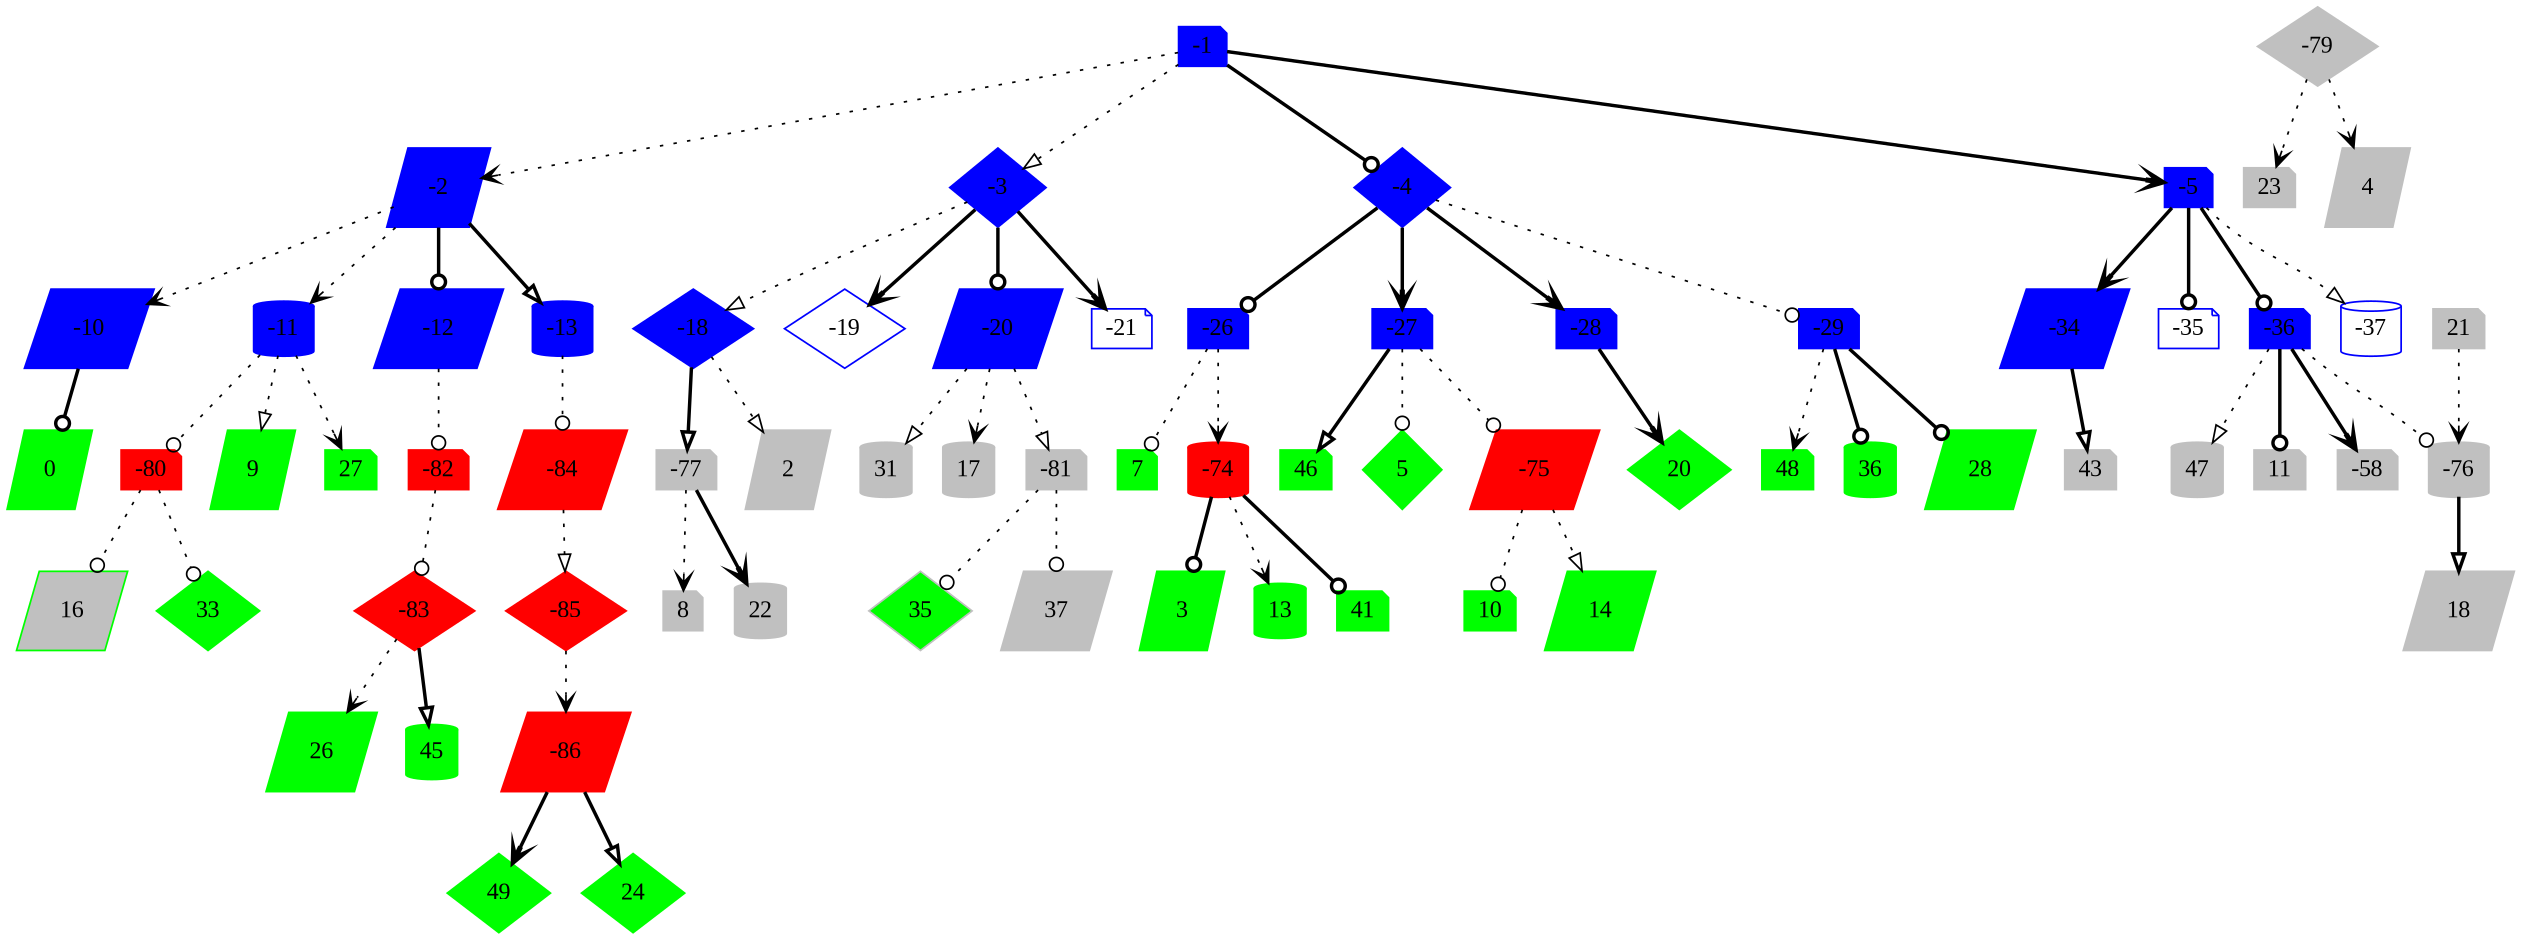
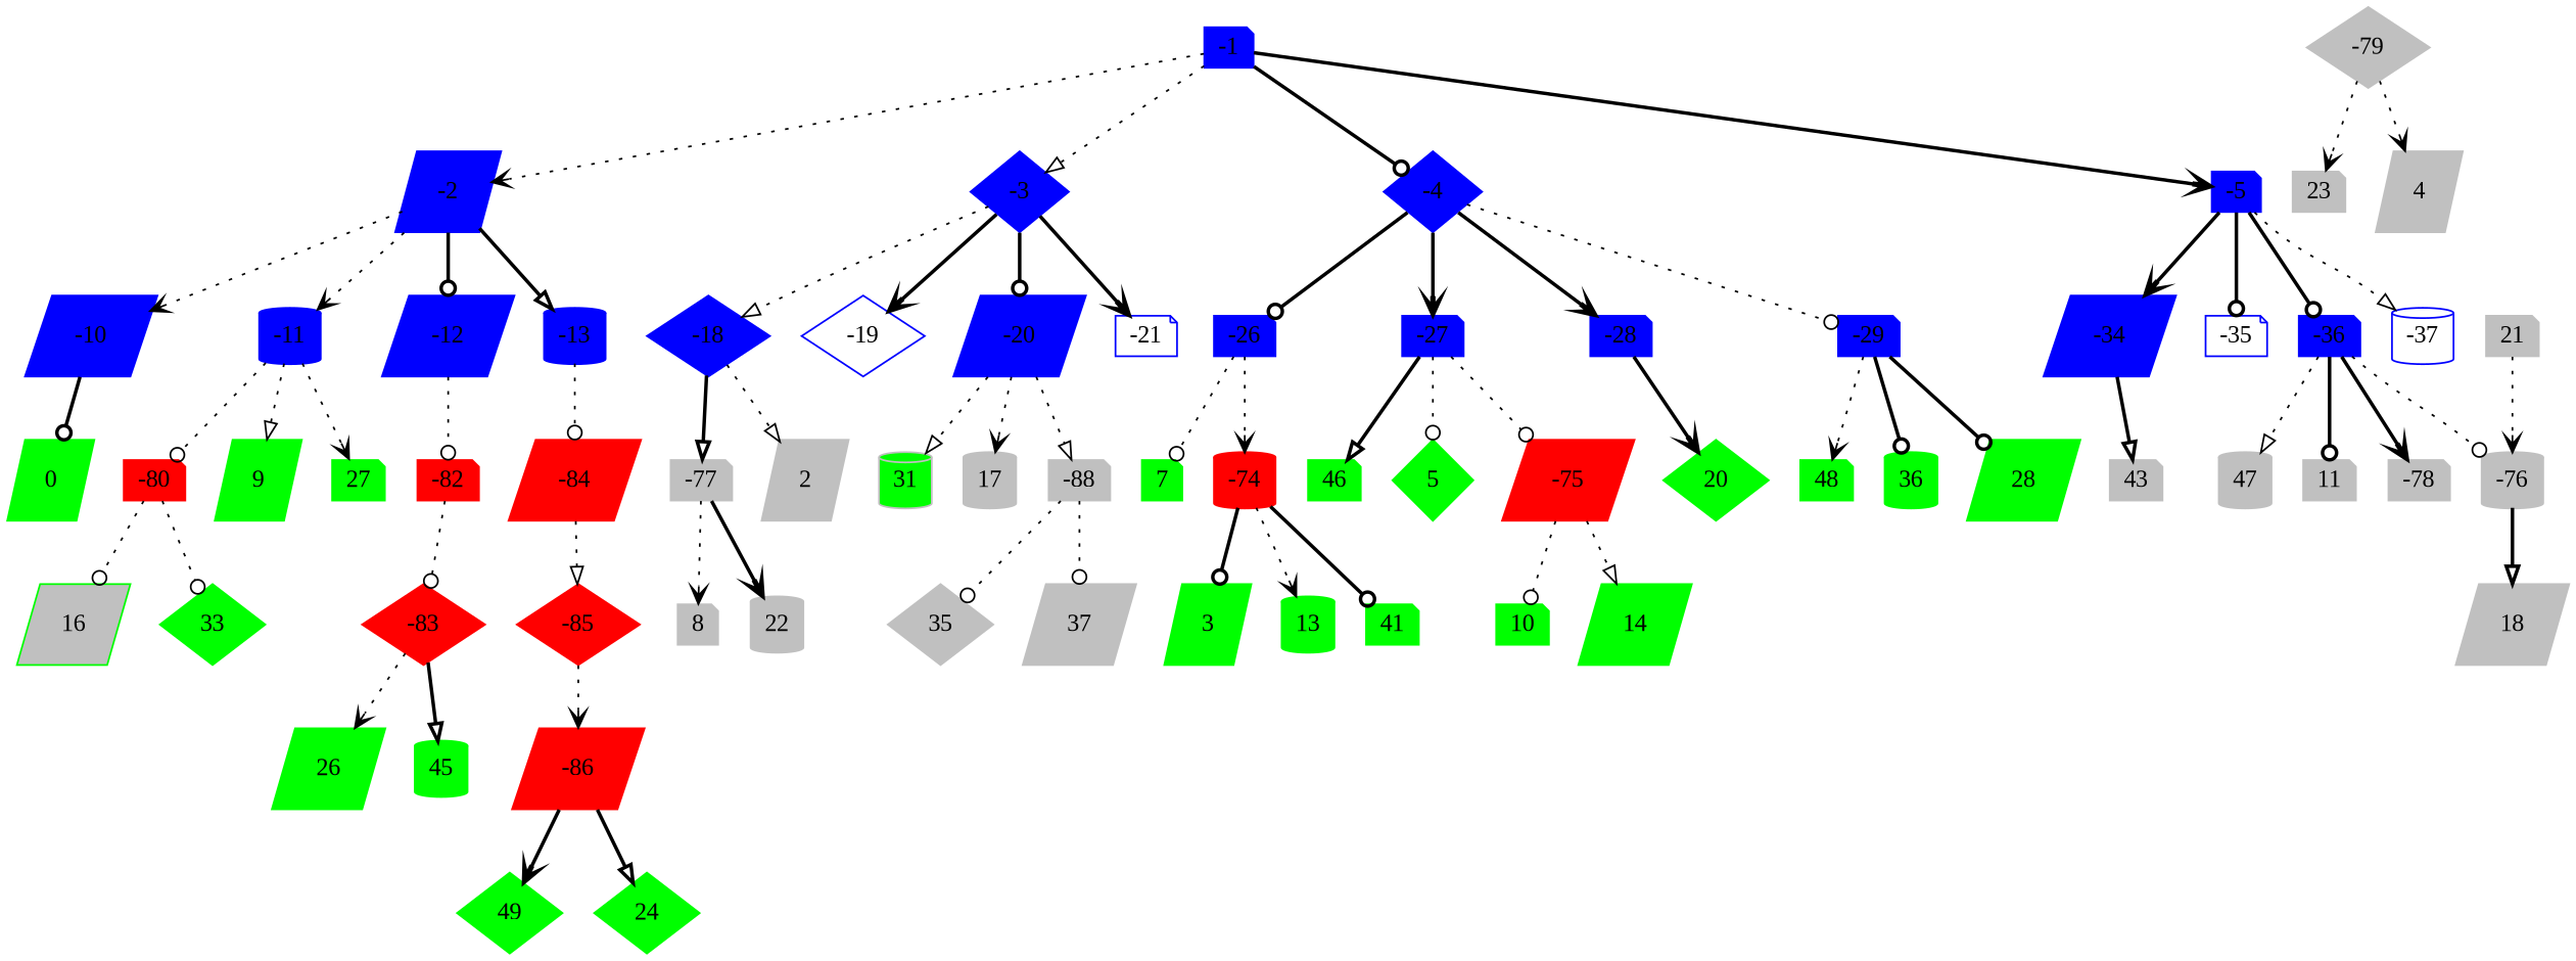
  digraph {
    fontname="Liberation Serif"
    node [color=blue fontname="Liberation Serif" shape=note style=filled]
    edge [arrowhead=odot fontname="Liberation Serif" style=dotted]
    -1 [height=0.2 width=0.2]
    -2 [height=0.2 shape=parallelogram width=0.2]
    -3 [height=0.2 shape=diamond width=0.2]
    -4 [height=0.2 shape=diamond width=0.2]
    -5 [height=0.2 width=0.2]
    -10 [height=0.2 shape=parallelogram width=0.2]
    -11 [height=0.2 shape=cylinder width=0.2]
    -12 [height=0.2 shape=parallelogram width=0.2]
    -13 [height=0.2 shape=cylinder width=0.2]
    -18 [height=0.2 shape=diamond width=0.2]
    -19 [height=0.2 shape=diamond width=0.2 style=""]
    -20 [height=0.2 shape=parallelogram width=0.2]
    -21 [height=0.2 width=0.2 style=""]
    -26 [height=0.2 width=0.2]
    -27 [height=0.2 width=0.2]
    -28 [height=0.2 width=0.2]
    -29 [height=0.2 width=0.2]
    -34 [height=0.2 shape=parallelogram width=0.2]
    -35 [height=0.2 width=0.2 style=""]
    -36 [height=0.2 width=0.2]
    -37 [height=0.2 shape=cylinder width=0.2 style=""]
    0 [color=green height=0.2 shape=parallelogram width=0.2]
    -80 [color=red height=0.2 width=0.2]
    9 [color=green height=0.2 shape=parallelogram width=0.2]
    27 [color=green height=0.2 width=0.2]
    -82 [color=red height=0.2 width=0.2]
    -84 [color=red height=0.2 shape=parallelogram width=0.2]
    16 [color=green fillcolor=grey height=0.2 shape=parallelogram width=0.2]
    33 [color=green height=0.2 shape=diamond width=0.2]
    -83 [color=red height=0.2 shape=diamond width=0.2]
    26 [color=green height=0.2 shape=parallelogram width=0.2]
    45 [color=green height=0.2 shape=cylinder width=0.2]
    -85 [color=red height=0.2 shape=diamond width=0.2]
    -86 [color=red height=0.2 shape=parallelogram width=0.2]
    49 [color=green height=0.2 shape=diamond width=0.2]
    24 [color=green height=0.2 shape=diamond width=0.2]
    -77 [color=grey height=0.2 width=0.2]
    2 [color=grey height=0.2 shape=parallelogram width=0.2]
-   31 [color=grey height=0.2 shape=cylinder width=0.2]
+   31 [color=grey height=0.2 shape=cylinder width=0.2 fillcolor=green]
    17 [color=grey height=0.2 shape=cylinder width=0.2]
-   -81 [color=grey height=0.2 width=0.2]
+   -81 [color=grey height=0.2 width=0.2 label=-88]
    8 [color=grey height=0.2 width=0.2]
    22 [color=grey height=0.2 shape=cylinder width=0.2]
-   35 [color=grey height=0.2 shape=diamond width=0.2 fillcolor=green]
+   35 [color=grey height=0.2 shape=diamond width=0.2]
    37 [color=grey height=0.2 shape=parallelogram width=0.2]
    7 [color=green height=0.2 width=0.2]
    -74 [color=red height=0.2 shape=cylinder width=0.2]
    46 [color=green height=0.2 width=0.2]
    5 [color=green height=0.2 shape=diamond width=0.2]
    -75 [color=red height=0.2 shape=parallelogram width=0.2]
    20 [color=green height=0.2 shape=diamond width=0.2]
    48 [color=green height=0.2 width=0.2]
    36 [color=green height=0.2 shape=cylinder width=0.2]
    28 [color=green height=0.2 shape=parallelogram width=0.2]
    3 [color=green height=0.2 shape=parallelogram width=0.2]
    13 [color=green height=0.2 shape=cylinder width=0.2]
    41 [color=green height=0.2 width=0.2]
    10 [color=green height=0.2 width=0.2]
    14 [color=green height=0.2 shape=parallelogram width=0.2]
    43 [color=grey height=0.2 width=0.2]
    47 [color=grey height=0.2 shape=cylinder width=0.2]
    -76 [color=grey height=0.2 shape=cylinder width=0.2]
    11 [color=grey height=0.2 width=0.2]
-   -78 [color=grey height=0.2 width=0.2 label=-58]
+   -78 [color=grey height=0.2 width=0.2]
    18 [color=grey height=0.2 shape=parallelogram width=0.2]
    21 [color=grey height=0.2 width=0.2]
    -79 [color=grey height=0.2 shape=diamond width=0.2]
    23 [color=grey height=0.2 width=0.2]
    4 [color=grey height=0.2 shape=parallelogram width=0.2]
    -1 -> -2 [arrowhead=vee]
    -1 -> -3 [arrowhead=onormal]
    -1 -> -4 [style=bold]
    -1 -> -5 [arrowhead=vee style=bold]
    -2 -> -10 [arrowhead=vee]
    -2 -> -11 [arrowhead=vee]
    -2 -> -12 [style=bold]
    -2 -> -13 [arrowhead=onormal style=bold]
    -3 -> -18 [arrowhead=onormal]
    -3 -> -19 [arrowhead=vee style=bold]
    -3 -> -20 [style=bold]
    -3 -> -21 [arrowhead=vee style=bold]
    -4 -> -26 [style=bold]
    -4 -> -27 [arrowhead=vee style=bold]
    -4 -> -28 [arrowhead=vee style=bold]
    -4 -> -29
    -5 -> -34 [arrowhead=vee style=bold]
    -5 -> -35 [style=bold]
    -5 -> -36 [style=bold]
    -5 -> -37 [arrowhead=onormal]
    -10 -> 0 [style=bold]
    -11 -> -80
    -11 -> 9 [arrowhead=onormal]
    -11 -> 27 [arrowhead=vee]
    -12 -> -82
    -13 -> -84
    -18 -> -77 [arrowhead=onormal style=bold]
    -18 -> 2 [arrowhead=onormal]
    -20 -> 31 [arrowhead=onormal]
    -20 -> 17 [arrowhead=vee]
    -20 -> -81 [arrowhead=onormal]
    -26 -> 7
    -26 -> -74 [arrowhead=vee]
    -27 -> 46 [arrowhead=onormal style=bold]
    -27 -> 5
    -27 -> -75
    -28 -> 20 [arrowhead=vee style=bold]
    -29 -> 48 [arrowhead=vee]
    -29 -> 36 [style=bold]
    -29 -> 28 [style=bold]
    -34 -> 43 [arrowhead=onormal style=bold]
    -36 -> 47 [arrowhead=onormal]
    -36 -> -76
    -36 -> 11 [style=bold]
    -36 -> -78 [arrowhead=vee style=bold]
    -80 -> 16
    -80 -> 33
    -82 -> -83
    -84 -> -85 [arrowhead=onormal]
    -83 -> 26 [arrowhead=vee]
    -83 -> 45 [arrowhead=onormal style=bold]
    -85 -> -86 [arrowhead=vee]
    -86 -> 49 [arrowhead=vee style=bold]
    -86 -> 24 [arrowhead=onormal style=bold]
    -77 -> 8 [arrowhead=vee]
    -77 -> 22 [arrowhead=vee style=bold]
    -81 -> 35
    -81 -> 37
    -74 -> 3 [style=bold]
    -74 -> 13 [arrowhead=vee]
    -74 -> 41 [style=bold]
    -75 -> 10
    -75 -> 14 [arrowhead=onormal]
    -76 -> 18 [arrowhead=onormal style=bold]
    21 -> -76 [arrowhead=vee]
    -79 -> 23 [arrowhead=vee]
    -79 -> 4 [arrowhead=vee]
  }
